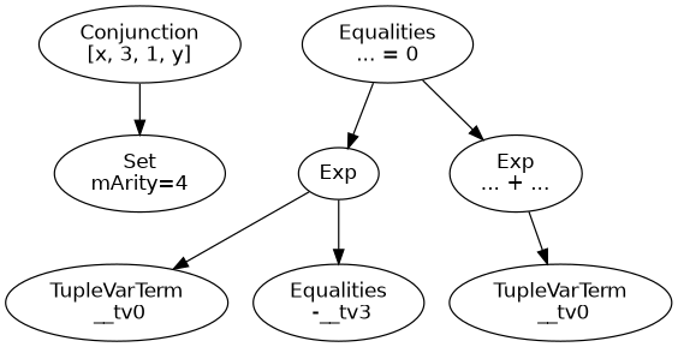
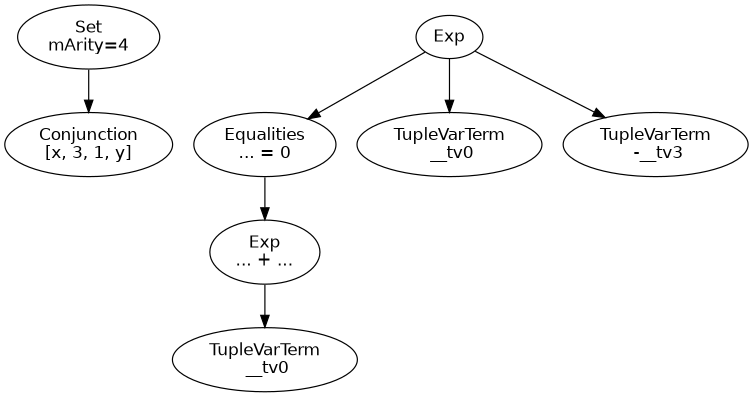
  digraph {
    fontname="DejaVu Sans"
    node [fontname="DejaVu Sans"]
    edge [fontname="DejaVu Sans"]
    n1 [label="Set\nmArity=4"]
    n2 [label="Conjunction\n[x, 3, 1, y]"]
    n3 [label="Equalities\n... = 0"]
    n4 [label="Exp\n"]
    n5 [label="Exp\n... + ..."]
    n6 [label="TupleVarTerm\n __tv0"]
-   n7 [label="Equalities\n -__tv3"]
+   n7 [label="TupleVarTerm\n -__tv3"]
    n8 [label="TupleVarTerm\n __tv0"]
-   n2 -> n1
-   n3 -> n4
+   n1 -> n2
+   n4 -> n3
    n3 -> n5
    n4 -> n6
    n4 -> n7
    n5 -> n8
  }
